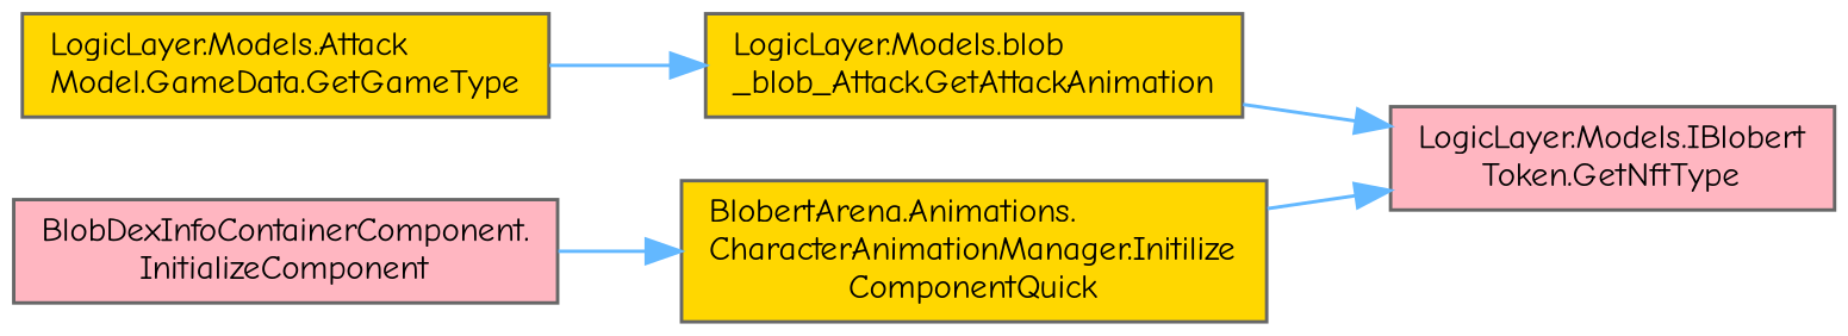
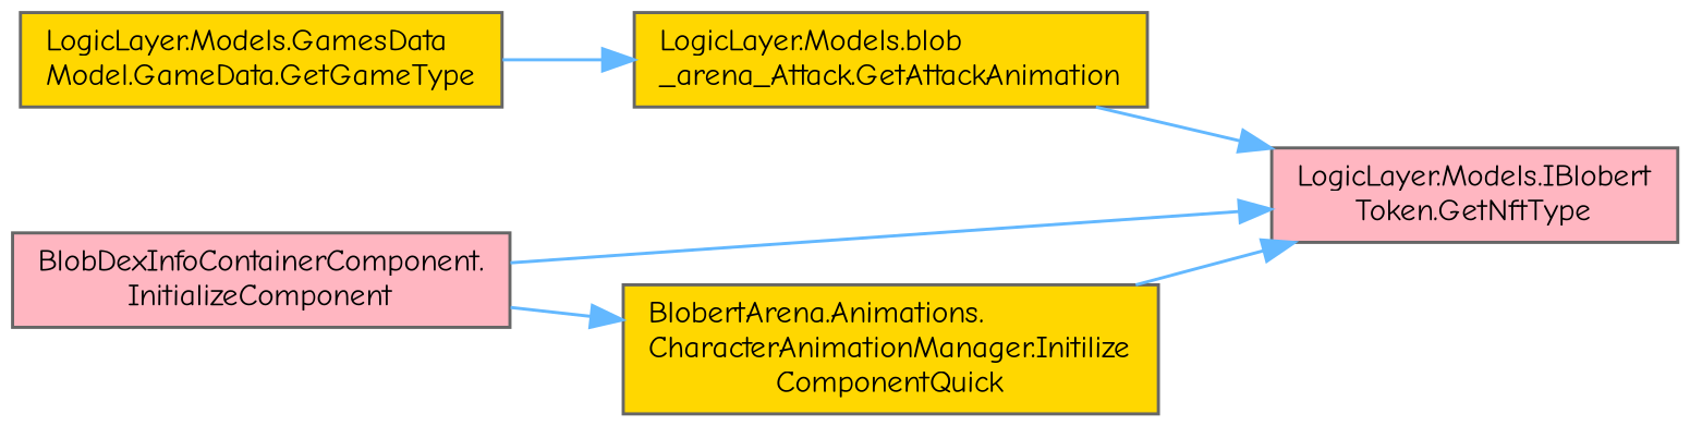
  digraph {
    fontname="Comic Neue"
    rankdir=RL
    node [color=grey40 fillcolor=gold fontname="Comic Neue" fontsize=10 shape=box style=filled]
    edge [color=steelblue1 dir=back fontname="Comic Neue" fontsize=10 labelfontname=Helvetica labelfontsize=10 style=solid]
    n1 [color=gray40 fillcolor=lightpink fontcolor=black height=0.2 label="LogicLayer.Models.IBlobert\lToken.GetNftType" width=0.4]
-   n2 [height=0.2 label="LogicLayer.Models.blob\l_blob_Attack.GetAttackAnimation" width=0.4]
+   n2 [height=0.2 label="LogicLayer.Models.blob\l_arena_Attack.GetAttackAnimation" width=0.4]
    n3 [fillcolor=lightpink height=0.2 label="BlobDexInfoContainerComponent.\lInitializeComponent" width=0.4]
    n4 [height=0.2 label="BlobertArena.Animations.\lCharacterAnimationManager.Initilize\lComponentQuick" width=0.4]
-   n5 [height=0.2 label="LogicLayer.Models.Attack\lModel.GameData.GetGameType" width=0.4]
+   n5 [height=0.2 label="LogicLayer.Models.GamesData\lModel.GameData.GetGameType" width=0.4]
    n1 -> n2
+   n1 -> n3
    n1 -> n4
    n2 -> n5
    n4 -> n3
  }
